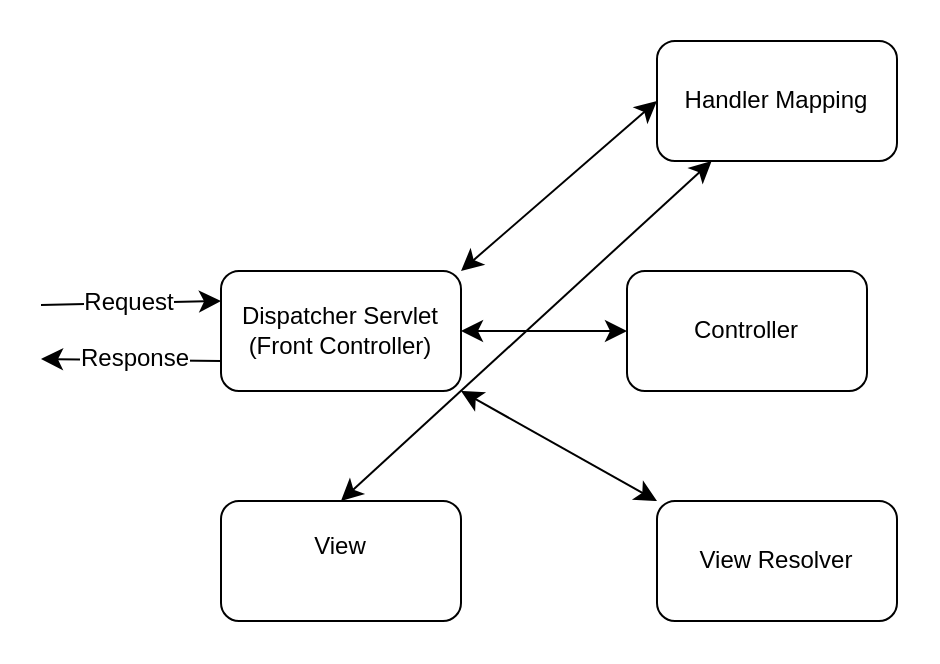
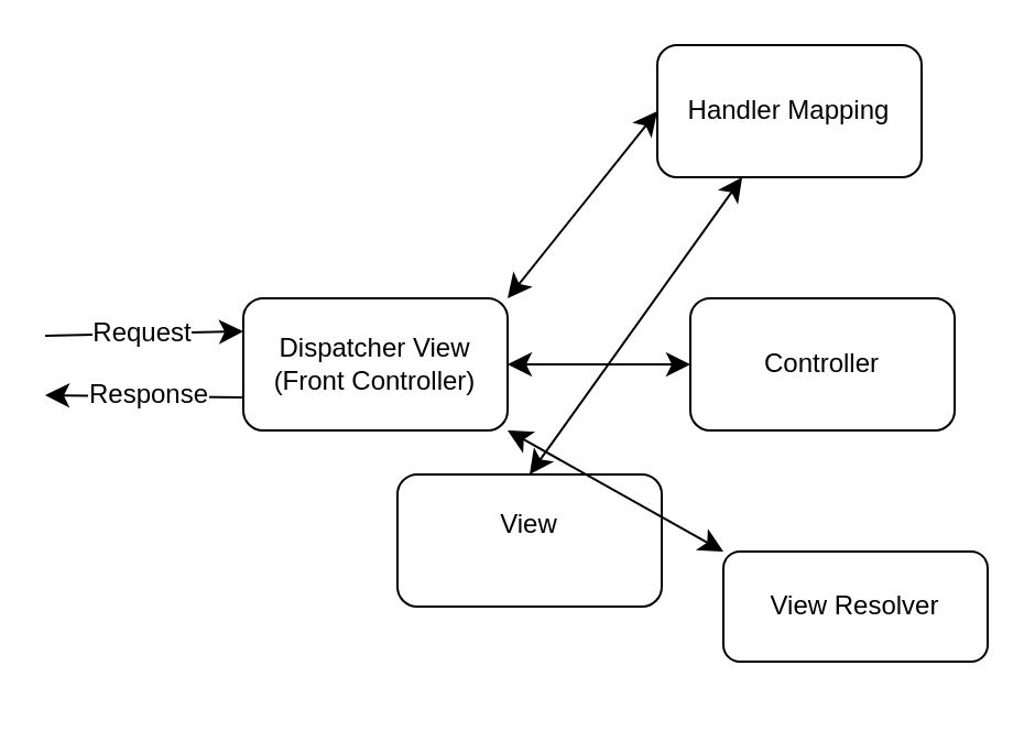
  <mxCell id="0" />
  <mxCell id="1" parent="0" />
- <mxCell id="2" value="Dispatcher Servlet&lt;div&gt;(Front Controller)&lt;/div&gt;" style="rounded=1;whiteSpace=wrap;html=1;" vertex="1" parent="1"><mxGeometry x="110" y="135" width="120" height="60" as="geometry" /></mxCell>
- <mxCell id="3" value="View&lt;div&gt;&lt;br&gt;&lt;/div&gt;" style="rounded=1;whiteSpace=wrap;html=1;" vertex="1" parent="1"><mxGeometry x="110" y="250" width="120" height="60" as="geometry" /></mxCell>
+ <mxCell id="2" value="Dispatcher View&lt;div&gt;(Front Controller)&lt;/div&gt;" style="rounded=1;whiteSpace=wrap;html=1;" vertex="1" parent="1"><mxGeometry x="110" y="135" width="120" height="60" as="geometry" /></mxCell>
+ <mxCell id="3" value="View&lt;div&gt;&lt;br&gt;&lt;/div&gt;" style="rounded=1;whiteSpace=wrap;html=1;" vertex="1" parent="1"><mxGeometry x="180" y="215" width="120" height="60" as="geometry" /></mxCell>
  <mxCell id="4" value="" style="endArrow=classic;startArrow=classic;html=1;rounded=0;fontSize=12;startSize=8;endSize=8;curved=1;exitX=0.5;exitY=0;exitDx=0;exitDy=0;" edge="1" parent="1" source="3" target="11"><mxGeometry width="50" height="50" relative="1" as="geometry"><mxPoint x="142" y="223" as="sourcePoint" /><mxPoint x="192" y="173" as="targetPoint" /></mxGeometry></mxCell>
  <mxCell id="5" value="" style="endArrow=classic;html=1;rounded=0;fontSize=12;startSize=8;endSize=8;curved=1;entryX=0;entryY=0.25;entryDx=0;entryDy=0;" edge="1" parent="1" target="2"><mxGeometry width="50" height="50" relative="1" as="geometry"><mxPoint x="20" y="152" as="sourcePoint" /><mxPoint x="70" y="121" as="targetPoint" /></mxGeometry></mxCell>
  <mxCell id="6" value="Request" style="edgeLabel;html=1;align=center;verticalAlign=middle;resizable=0;points=[];fontSize=12;" vertex="1" connectable="0" parent="5"><mxGeometry x="-0.031" y="1" relative="1" as="geometry"><mxPoint as="offset" /></mxGeometry></mxCell>
  <mxCell id="7" value="" style="endArrow=classic;html=1;rounded=0;fontSize=12;startSize=8;endSize=8;curved=1;exitX=0;exitY=0.75;exitDx=0;exitDy=0;" edge="1" parent="1" source="2"><mxGeometry width="50" height="50" relative="1" as="geometry"><mxPoint x="45" y="220" as="sourcePoint" /><mxPoint x="20" y="179" as="targetPoint" /></mxGeometry></mxCell>
  <mxCell id="8" value="Response" style="edgeLabel;html=1;align=center;verticalAlign=middle;resizable=0;points=[];fontSize=12;" vertex="1" connectable="0" parent="7"><mxGeometry x="-0.022" y="-1" relative="1" as="geometry"><mxPoint as="offset" /></mxGeometry></mxCell>
  <mxCell id="9" value="Controller" style="rounded=1;whiteSpace=wrap;html=1;" vertex="1" parent="1"><mxGeometry x="313" y="135" width="120" height="60" as="geometry" /></mxCell>
- <mxCell id="10" value="View Resolver" style="rounded=1;whiteSpace=wrap;html=1;" vertex="1" parent="1"><mxGeometry x="328" y="250" width="120" height="60" as="geometry" /></mxCell>
- <mxCell id="11" value="Handler Mapping" style="rounded=1;whiteSpace=wrap;html=1;" vertex="1" parent="1"><mxGeometry x="328" y="20" width="120" height="60" as="geometry" /></mxCell>
+ <mxCell id="10" value="View Resolver" style="rounded=1;whiteSpace=wrap;html=1;" vertex="1" parent="1"><mxGeometry x="328" y="250" width="120" height="50" as="geometry" /></mxCell>
+ <mxCell id="11" value="Handler Mapping" style="rounded=1;whiteSpace=wrap;html=1;" vertex="1" parent="1"><mxGeometry x="298" y="20" width="120" height="60" as="geometry" /></mxCell>
  <mxCell id="12" value="" style="endArrow=classic;startArrow=classic;html=1;rounded=0;fontSize=12;startSize=8;endSize=8;curved=1;exitX=0;exitY=0;exitDx=0;exitDy=0;entryX=1;entryY=1;entryDx=0;entryDy=0;" edge="1" parent="1" source="10" target="2"><mxGeometry width="50" height="50" relative="1" as="geometry"><mxPoint x="241" y="213" as="sourcePoint" /><mxPoint x="291" y="163" as="targetPoint" /></mxGeometry></mxCell>
  <mxCell id="13" value="" style="endArrow=classic;startArrow=classic;html=1;rounded=0;fontSize=12;startSize=8;endSize=8;curved=1;entryX=0;entryY=0.5;entryDx=0;entryDy=0;exitX=1;exitY=0.5;exitDx=0;exitDy=0;" edge="1" parent="1" source="2" target="9"><mxGeometry width="50" height="50" relative="1" as="geometry"><mxPoint x="241" y="213" as="sourcePoint" /><mxPoint x="291" y="163" as="targetPoint" /></mxGeometry></mxCell>
  <mxCell id="14" value="" style="endArrow=classic;startArrow=classic;html=1;rounded=0;fontSize=12;startSize=8;endSize=8;curved=1;entryX=0;entryY=0.5;entryDx=0;entryDy=0;exitX=1;exitY=0;exitDx=0;exitDy=0;" edge="1" parent="1" source="2" target="11"><mxGeometry width="50" height="50" relative="1" as="geometry"><mxPoint x="255" y="165" as="sourcePoint" /><mxPoint x="305" y="115" as="targetPoint" /></mxGeometry></mxCell>
